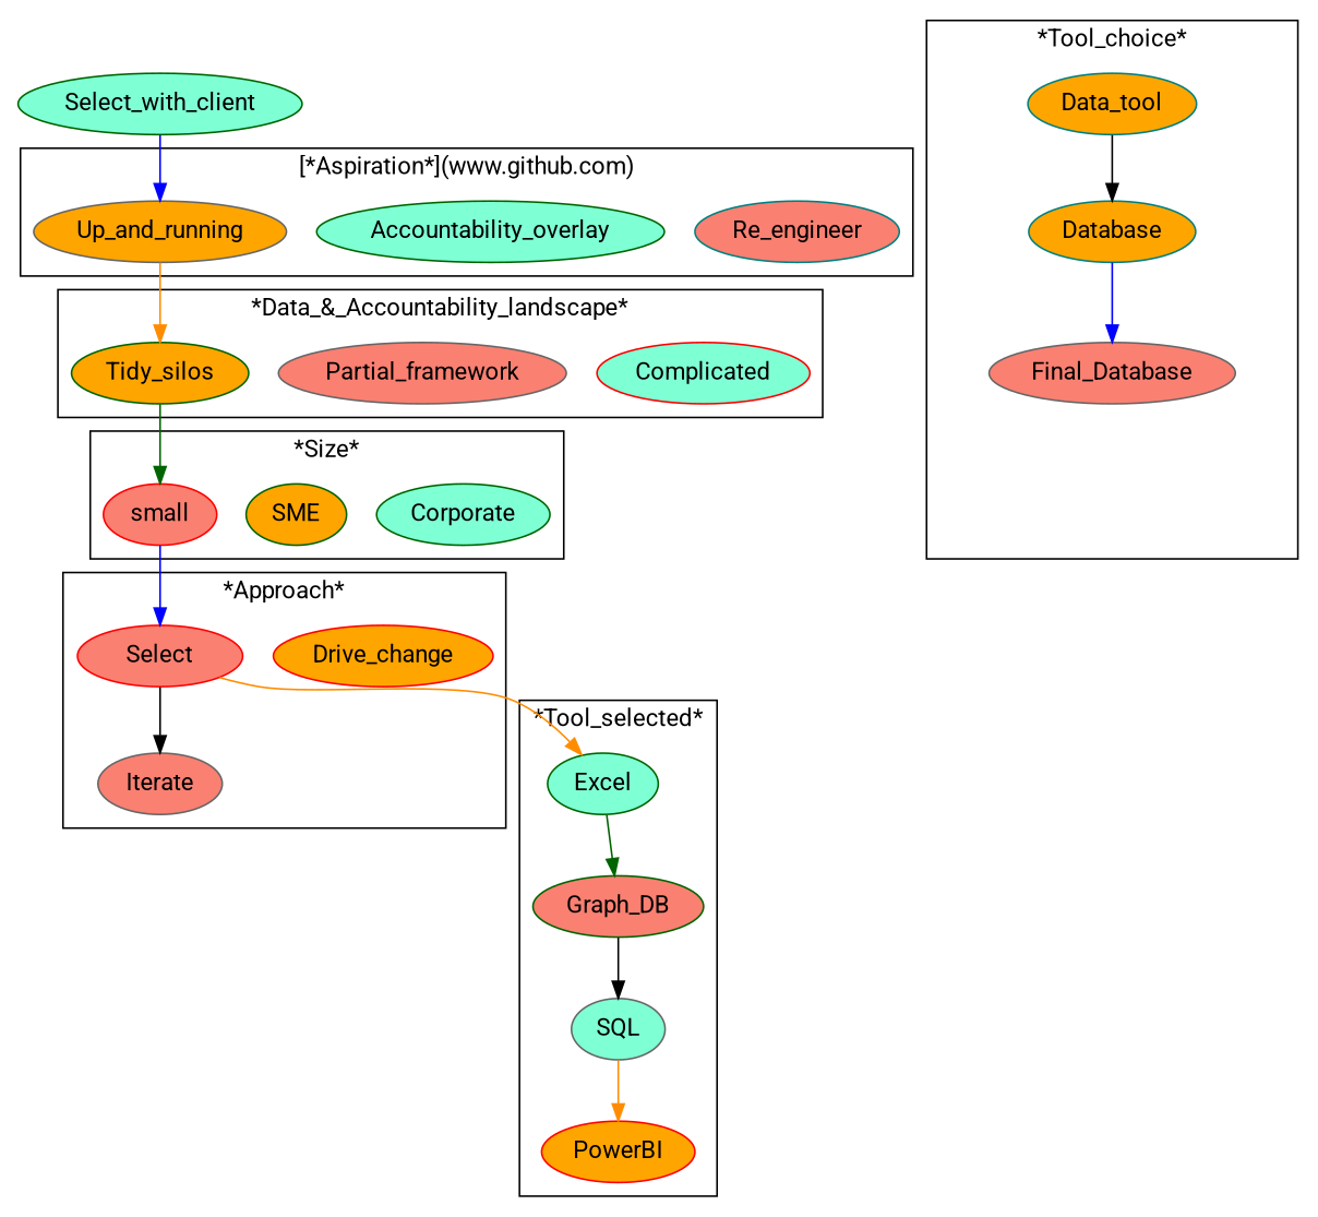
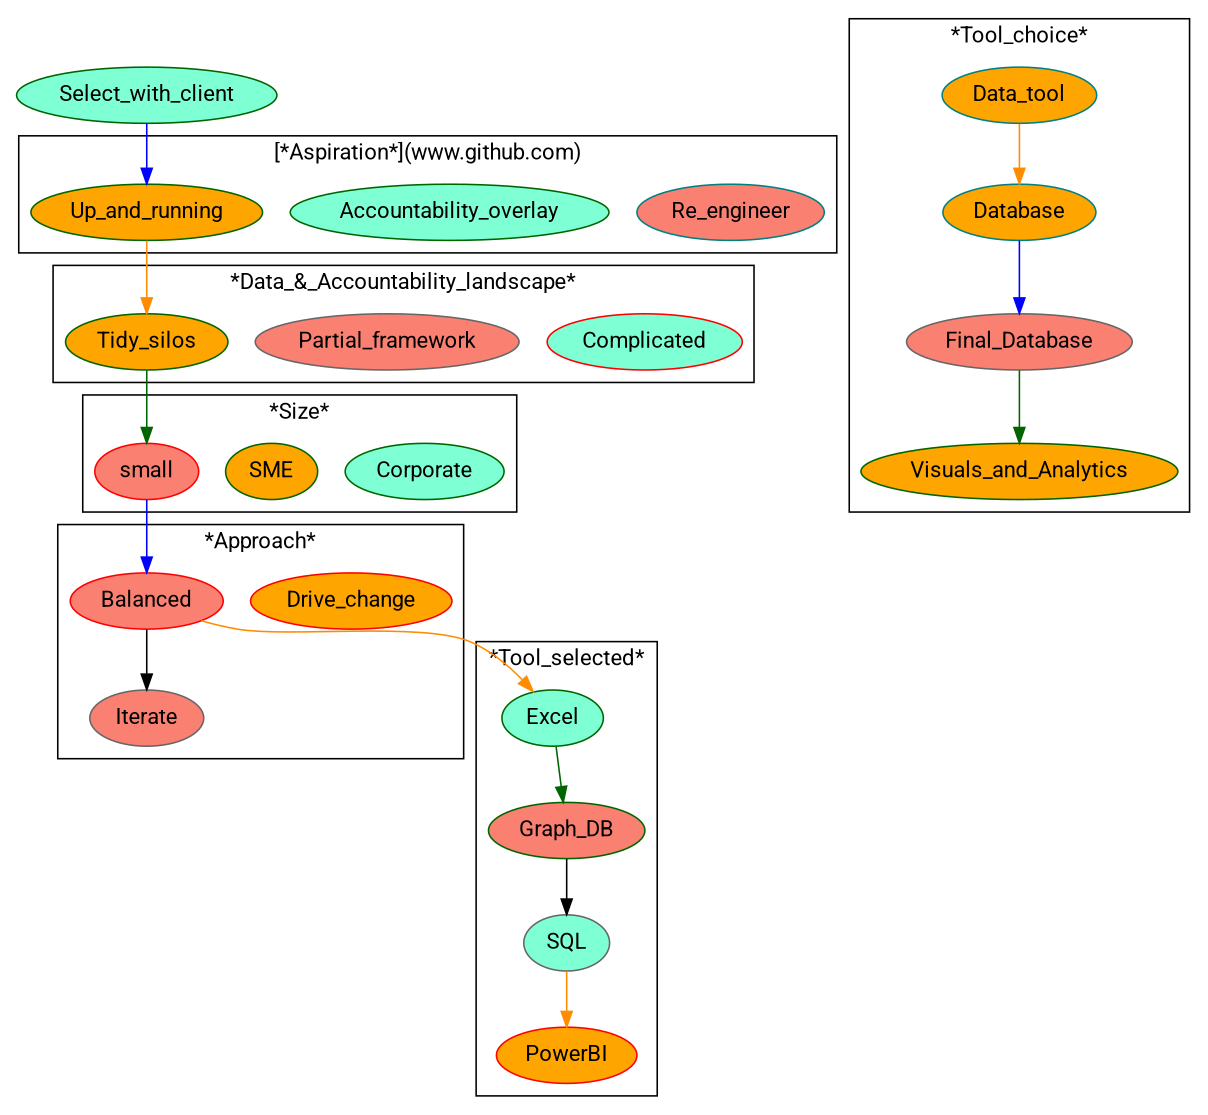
  digraph {
    fontname=Roboto
    node [color=darkgreen fillcolor=orange fontname=Roboto style=filled]
    edge [color=darkgreen fontname=Roboto]
    Complicated [color=red fillcolor=aquamarine]
    Partial_framework [color=gray40 fillcolor=salmon]
    Tidy_silos
    Re_engineer [color=teal fillcolor=salmon]
    Accountability_overlay [fillcolor=aquamarine]
-   Up_and_running [color=gray40]
+   Up_and_running
    Corporate [fillcolor=aquamarine]
    SME
    small [color=red fillcolor=salmon]
    Drive_change [color=red]
-   Balanced [color=red fillcolor=salmon label=Select]
+   Balanced [color=red fillcolor=salmon]
    Iterate [color=gray40 fillcolor=salmon]
    Data_tool [color=teal]
    Database [color=teal]
    Final_Database [color=gray40 fillcolor=salmon]
+   Visuals_and_Analytics
    Excel [fillcolor=aquamarine]
    Graph_DB [fillcolor=salmon]
    SQL [color=gray40 fillcolor=aquamarine]
    PowerBI [color=red]
    Select_with_client [fillcolor=aquamarine]
    subgraph cluster_1 {
      label="*Data_&_Accountability_landscape*"
      Complicated
      Partial_framework
      Tidy_silos
    }
    subgraph cluster_2 {
      label="[*Aspiration*](www.github.com)"
      Re_engineer
      Accountability_overlay
      Up_and_running
    }
    subgraph cluster_3 {
      label="*Size*"
      Corporate
      SME
      small
    }
    subgraph cluster_4 {
      label="*Approach*"
      Drive_change
      Balanced
      Iterate
    }
    subgraph cluster_5 {
      label="*Tool_choice*"
      Data_tool
      Database
      Final_Database
+     Visuals_and_Analytics
    }
    subgraph cluster_6 {
      label="*Tool_selected*"
      Excel
      Graph_DB
      SQL
      PowerBI
    }
    Tidy_silos -> small
    Up_and_running -> Tidy_silos [color=darkorange]
    small -> Balanced [color=blue]
    Balanced -> Iterate [color=black]
    Balanced -> Excel [color=darkorange]
-   Data_tool -> Database [color=black]
+   Data_tool -> Database [color=darkorange]
    Database -> Final_Database [color=blue]
+   Final_Database -> Visuals_and_Analytics
    Excel -> Graph_DB
    Graph_DB -> SQL [color=black]
    SQL -> PowerBI [color=darkorange]
    Select_with_client -> Up_and_running [color=blue]
  }
